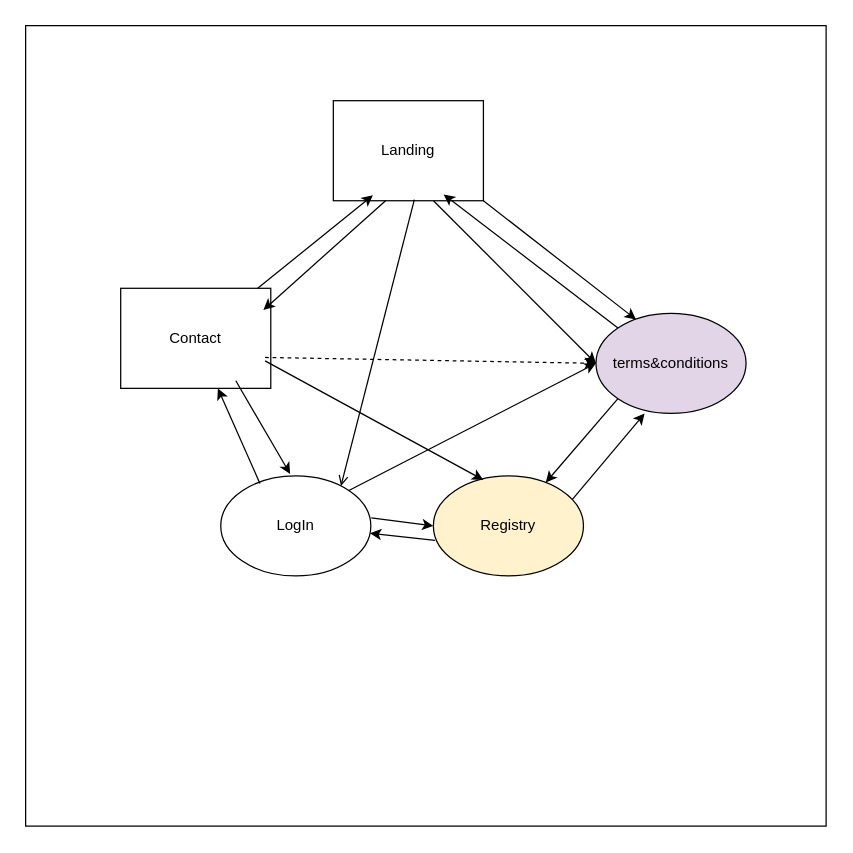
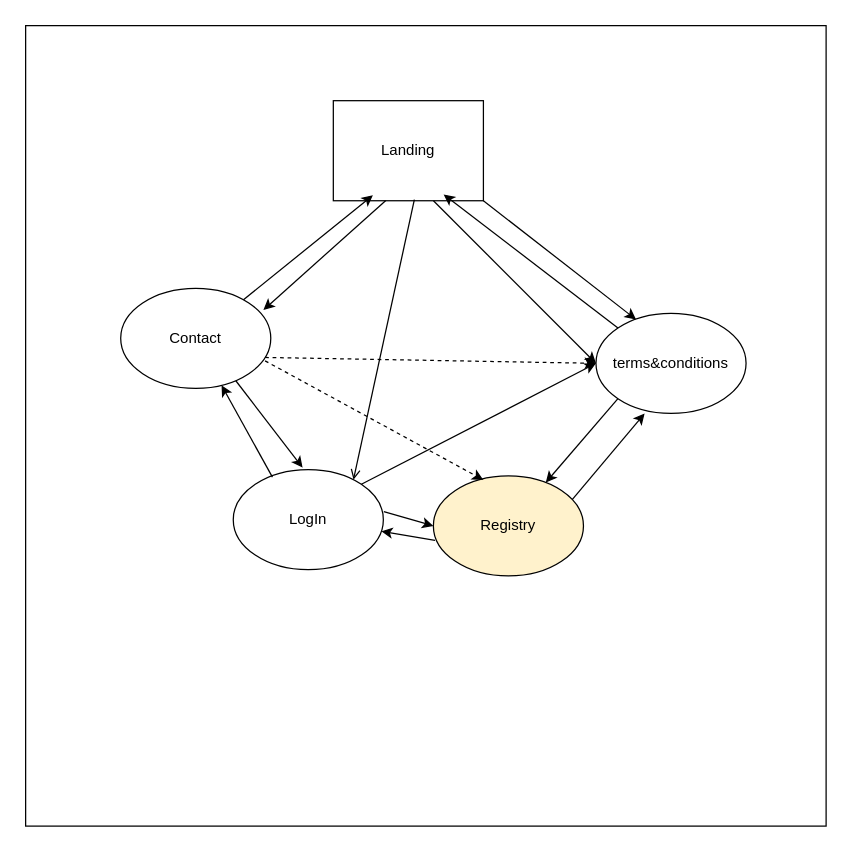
  <mxCell id="0" />
  <mxCell id="1" parent="0" />
  <mxCell id="2" value="" style="whiteSpace=wrap;html=1;aspect=fixed;" vertex="1" parent="1"><mxGeometry x="20" y="20" width="640" height="640" as="geometry" /></mxCell>
- <mxCell id="3" value="LogIn" style="ellipse;whiteSpace=wrap;html=1;" vertex="1" parent="1"><mxGeometry x="176" y="380" width="120" height="80" as="geometry" /></mxCell>
+ <mxCell id="3" value="LogIn" style="ellipse;whiteSpace=wrap;html=1;" vertex="1" parent="1"><mxGeometry x="186" y="375" width="120" height="80" as="geometry" /></mxCell>
  <mxCell id="4" value="Registry" style="ellipse;whiteSpace=wrap;html=1;fillColor=#fff2cc;" vertex="1" parent="1"><mxGeometry x="346" y="380" width="120" height="80" as="geometry" /></mxCell>
- <mxCell id="5" value="Contact" style="whiteSpace=wrap;html=1;rounded=0;" vertex="1" parent="1"><mxGeometry x="96" y="230" width="120" height="80" as="geometry" /></mxCell>
- <mxCell id="6" value="terms&amp;amp;conditions" style="ellipse;whiteSpace=wrap;html=1;fillColor=#e1d5e7;" vertex="1" parent="1"><mxGeometry x="476" y="250" width="120" height="80" as="geometry" /></mxCell>
+ <mxCell id="5" value="Contact" style="ellipse;whiteSpace=wrap;html=1;" vertex="1" parent="1"><mxGeometry x="96" y="230" width="120" height="80" as="geometry" /></mxCell>
+ <mxCell id="6" value="terms&amp;amp;conditions" style="ellipse;whiteSpace=wrap;html=1;" vertex="1" parent="1"><mxGeometry x="476" y="250" width="120" height="80" as="geometry" /></mxCell>
  <mxCell id="7" value="Landing" style="whiteSpace=wrap;html=1;rounded=0;" vertex="1" parent="1"><mxGeometry x="266" y="80" width="120" height="80" as="geometry" /></mxCell>
  <mxCell id="8" value="" style="endArrow=classic;html=1;rounded=0;entryX=0.264;entryY=0.945;entryDx=0;entryDy=0;entryPerimeter=0;" edge="1" parent="1" source="5" target="7"><mxGeometry width="50" height="50" relative="1" as="geometry"><mxPoint x="406" y="230" as="sourcePoint" /><mxPoint x="456" y="180" as="targetPoint" /></mxGeometry></mxCell>
  <mxCell id="9" value="" style="endArrow=classic;html=1;rounded=0;entryX=0.462;entryY=-0.02;entryDx=0;entryDy=0;entryPerimeter=0;exitX=0.767;exitY=0.924;exitDx=0;exitDy=0;exitPerimeter=0;" edge="1" parent="1" source="5" target="3"><mxGeometry width="50" height="50" relative="1" as="geometry"><mxPoint x="204" y="249" as="sourcePoint" /><mxPoint x="308" y="166" as="targetPoint" /></mxGeometry></mxCell>
  <mxCell id="10" value="" style="endArrow=classic;html=1;rounded=0;entryX=0;entryY=0.5;entryDx=0;entryDy=0;exitX=1.003;exitY=0.419;exitDx=0;exitDy=0;exitPerimeter=0;" edge="1" parent="1" source="3" target="4"><mxGeometry width="50" height="50" relative="1" as="geometry"><mxPoint x="198" y="314" as="sourcePoint" /><mxPoint x="241" y="388" as="targetPoint" /></mxGeometry></mxCell>
  <mxCell id="11" value="" style="endArrow=classic;html=1;rounded=0;entryX=0.324;entryY=1.001;entryDx=0;entryDy=0;entryPerimeter=0;exitX=0.925;exitY=0.238;exitDx=0;exitDy=0;exitPerimeter=0;" edge="1" parent="1" source="4" target="6"><mxGeometry width="50" height="50" relative="1" as="geometry"><mxPoint x="208" y="324" as="sourcePoint" /><mxPoint x="251" y="398" as="targetPoint" /></mxGeometry></mxCell>
  <mxCell id="12" value="" style="endArrow=classic;html=1;rounded=0;entryX=0.735;entryY=0.937;entryDx=0;entryDy=0;entryPerimeter=0;exitX=0;exitY=0;exitDx=0;exitDy=0;" edge="1" parent="1" source="6" target="7"><mxGeometry width="50" height="50" relative="1" as="geometry"><mxPoint x="218" y="334" as="sourcePoint" /><mxPoint x="261" y="408" as="targetPoint" /></mxGeometry></mxCell>
  <mxCell id="13" value="" style="endArrow=classic;html=1;rounded=0;exitX=0.261;exitY=0.075;exitDx=0;exitDy=0;exitPerimeter=0;" edge="1" parent="1" source="3" target="5"><mxGeometry width="50" height="50" relative="1" as="geometry"><mxPoint x="228" y="344" as="sourcePoint" /><mxPoint x="271" y="418" as="targetPoint" /></mxGeometry></mxCell>
  <mxCell id="14" value="" style="endArrow=classic;html=1;rounded=0;exitX=0.35;exitY=0.997;exitDx=0;exitDy=0;entryX=0.951;entryY=0.217;entryDx=0;entryDy=0;entryPerimeter=0;exitPerimeter=0;" edge="1" parent="1" source="7" target="5"><mxGeometry width="50" height="50" relative="1" as="geometry"><mxPoint x="238" y="354" as="sourcePoint" /><mxPoint x="281" y="428" as="targetPoint" /></mxGeometry></mxCell>
  <mxCell id="15" value="" style="endArrow=classic;html=1;rounded=0;entryX=0.267;entryY=0.062;entryDx=0;entryDy=0;entryPerimeter=0;exitX=1;exitY=1;exitDx=0;exitDy=0;" edge="1" parent="1" source="7" target="6"><mxGeometry width="50" height="50" relative="1" as="geometry"><mxPoint x="248" y="364" as="sourcePoint" /><mxPoint x="291" y="438" as="targetPoint" /></mxGeometry></mxCell>
  <mxCell id="16" value="" style="endArrow=classic;html=1;rounded=0;exitX=0.011;exitY=0.644;exitDx=0;exitDy=0;exitPerimeter=0;" edge="1" parent="1" source="4" target="3"><mxGeometry width="50" height="50" relative="1" as="geometry"><mxPoint x="258" y="374" as="sourcePoint" /><mxPoint x="301" y="448" as="targetPoint" /></mxGeometry></mxCell>
  <mxCell id="17" value="" style="endArrow=classic;html=1;rounded=0;exitX=0;exitY=1;exitDx=0;exitDy=0;" edge="1" parent="1" source="6" target="4"><mxGeometry width="50" height="50" relative="1" as="geometry"><mxPoint x="268" y="384" as="sourcePoint" /><mxPoint x="311" y="458" as="targetPoint" /></mxGeometry></mxCell>
  <mxCell id="18" value="" style="endArrow=classic;html=1;rounded=0;entryX=0;entryY=0.5;entryDx=0;entryDy=0;exitX=0.962;exitY=0.691;exitDx=0;exitDy=0;exitPerimeter=0;dashed=1;" edge="1" parent="1" source="5" target="6"><mxGeometry width="50" height="50" relative="1" as="geometry"><mxPoint x="278" y="394" as="sourcePoint" /><mxPoint x="321" y="468" as="targetPoint" /></mxGeometry></mxCell>
- <mxCell id="19" value="" style="endArrow=classic;html=1;rounded=0;exitX=0.962;exitY=0.725;exitDx=0;exitDy=0;exitPerimeter=0;entryX=0.333;entryY=0.04;entryDx=0;entryDy=0;entryPerimeter=0;" edge="1" parent="1" source="5" target="4"><mxGeometry width="50" height="50" relative="1" as="geometry"><mxPoint x="288" y="404" as="sourcePoint" /><mxPoint x="331" y="478" as="targetPoint" /></mxGeometry></mxCell>
+ <mxCell id="19" value="" style="endArrow=classic;html=1;rounded=0;exitX=0.962;exitY=0.725;exitDx=0;exitDy=0;exitPerimeter=0;entryX=0.333;entryY=0.04;entryDx=0;entryDy=0;entryPerimeter=0;dashed=1;" edge="1" parent="1" source="5" target="4"><mxGeometry width="50" height="50" relative="1" as="geometry"><mxPoint x="288" y="404" as="sourcePoint" /><mxPoint x="331" y="478" as="targetPoint" /></mxGeometry></mxCell>
  <mxCell id="20" value="" style="endArrow=open;html=1;rounded=0;entryX=0.801;entryY=0.1;entryDx=0;entryDy=0;entryPerimeter=0;exitX=0.54;exitY=0.988;exitDx=0;exitDy=0;exitPerimeter=0;" edge="1" parent="1" source="7" target="3"><mxGeometry width="50" height="50" relative="1" as="geometry"><mxPoint x="298" y="414" as="sourcePoint" /><mxPoint x="341" y="488" as="targetPoint" /></mxGeometry></mxCell>
  <mxCell id="21" value="" style="endArrow=classic;html=1;rounded=0;exitX=0.667;exitY=1;exitDx=0;exitDy=0;exitPerimeter=0;entryX=0;entryY=0.5;entryDx=0;entryDy=0;" edge="1" parent="1" source="7" target="6"><mxGeometry width="50" height="50" relative="1" as="geometry"><mxPoint x="308" y="424" as="sourcePoint" /><mxPoint x="351" y="498" as="targetPoint" /></mxGeometry></mxCell>
  <mxCell id="22" value="" style="endArrow=classic;html=1;rounded=0;exitX=1;exitY=0;exitDx=0;exitDy=0;" edge="1" parent="1" source="3"><mxGeometry width="50" height="50" relative="1" as="geometry"><mxPoint x="318" y="434" as="sourcePoint" /><mxPoint x="476" y="290" as="targetPoint" /></mxGeometry></mxCell>
